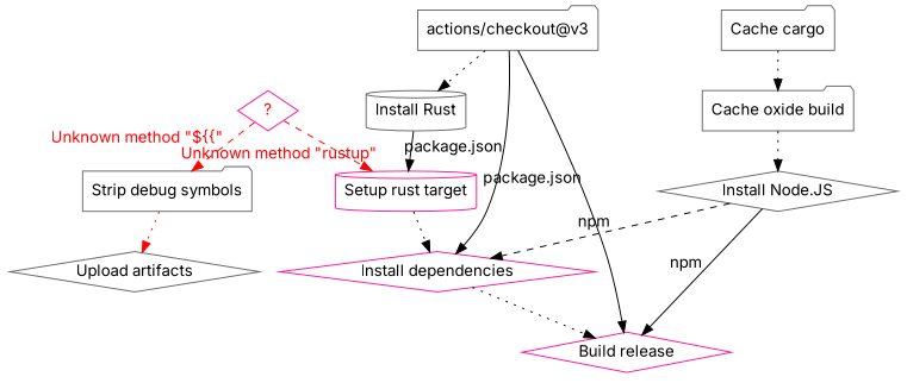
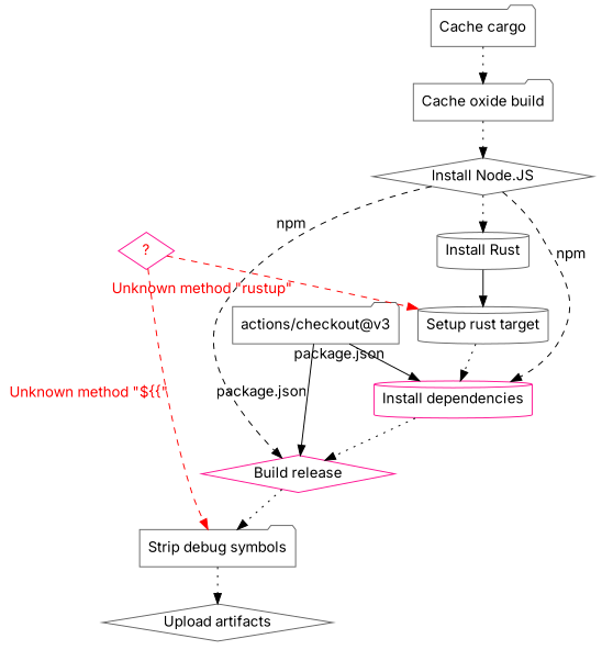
  digraph {
    fontname=Inter
    node [color=gray40 fontname=Inter shape=folder]
    edge [fontname=Inter style=dotted]
    "actions/checkout@v3"
-   "Install dependencies" [color=deeppink shape=diamond]
+   "Install dependencies" [color=deeppink shape=cylinder]
    "Build release" [color=deeppink shape=diamond]
    "Strip debug symbols"
    "Cache cargo"
    "Cache oxide build"
    "Install Node.JS" [shape=diamond]
    "Install Rust" [shape=cylinder]
-   "Setup rust target" [color=deeppink shape=cylinder]
+   "Setup rust target" [shape=cylinder]
    "Upload artifacts" [shape=diamond]
    "?" [color=deeppink fontcolor=red shape=diamond]
    "actions/checkout@v3" -> "Install dependencies" [decorate=false xlabel="package.json" style=""]
    "actions/checkout@v3" -> "Build release" [decorate=false xlabel="package.json" style=""]
    "Install dependencies" -> "Build release"
-   "Strip debug symbols" -> "Upload artifacts" [color=red]
+   "Build release" -> "Strip debug symbols"
+   "Strip debug symbols" -> "Upload artifacts"
    "Cache cargo" -> "Cache oxide build"
    "Cache oxide build" -> "Install Node.JS"
    "Install Node.JS" -> "Install dependencies" [style=dashed xlabel=npm]
-   "Install Node.JS" -> "Build release" [style=solid xlabel=npm]
-   "actions/checkout@v3" -> "Install Rust"
+   "Install Node.JS" -> "Build release" [style=dashed xlabel=npm]
+   "Install Node.JS" -> "Install Rust"
    "Install Rust" -> "Setup rust target" [style=solid]
    "Setup rust target" -> "Install dependencies"
    "?" -> "Strip debug symbols" [color=red fontcolor=red style=dashed xlabel="Unknown method \"${{\""]
    "?" -> "Setup rust target" [color=red fontcolor=red style=dashed xlabel="Unknown method \"rustup\""]
  }
